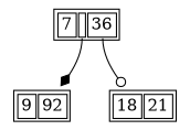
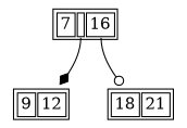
  digraph {
    node [shape=plaintext]
-   n1 [height=.1 label=< <table><tr><td port="f0">7</td><td port="f1"></td><td port="f2">36</td></tr></table> >]
-   n2 [height=.1 label=< <table><tr><td>9</td><td>92</td></tr></table> >]
+   n1 [height=.1 label=< <table><tr><td port="f0">7</td><td port="f1"></td><td port="f2">16</td></tr></table> >]
+   n2 [height=.1 label=< <table><tr><td>9</td><td>12</td></tr></table> >]
    n3 [height=.1 label=< <table><tr><td>18</td><td>21</td></tr></table> >]
    n1 -> n2 [arrowhead=diamond tailport=f1]
    n1 -> n3 [arrowhead=odot tailport=f2]
  }
